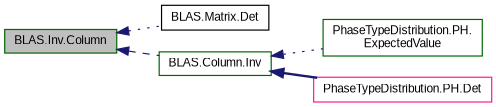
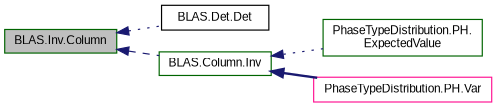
  digraph {
    fontname="Liberation Sans"
    rankdir=LR
    node [color=darkgreen fillcolor=white fontname="Liberation Sans" fontsize=10 shape=record style=filled]
    edge [color=midnightblue dir=back fontname="Liberation Sans" fontsize=10 labelfontname=Helvetica labelfontsize=10 style=dotted]
    n1 [fillcolor=grey75 fontcolor=black height=0.2 label="BLAS.Inv.Column" width=0.4]
-   n2 [color=black height=0.2 label="BLAS.Matrix.Det" width=0.4]
+   n2 [color=black height=0.2 label="BLAS.Det.Det" width=0.4]
    n3 [height=0.2 label="BLAS.Column.Inv" width=0.4]
    n4 [height=0.2 label="PhaseTypeDistribution.PH.\lExpectedValue" width=0.4]
-   n5 [color=deeppink height=0.2 label="PhaseTypeDistribution.PH.Det" width=0.4]
+   n5 [color=deeppink height=0.2 label="PhaseTypeDistribution.PH.Var" width=0.4]
    n1 -> n2
    n1 -> n3 [style=dashed]
    n3 -> n4
    n3 -> n5 [style=bold]
  }
